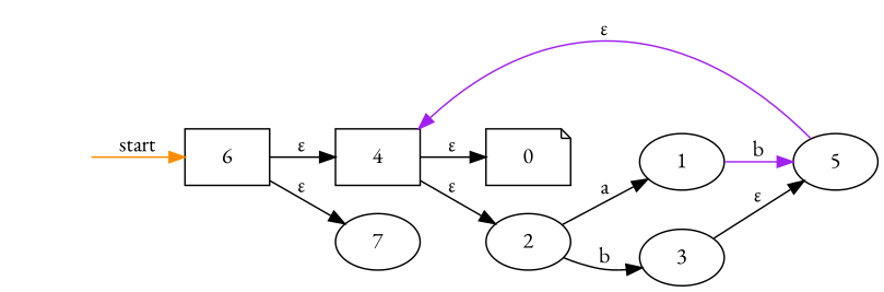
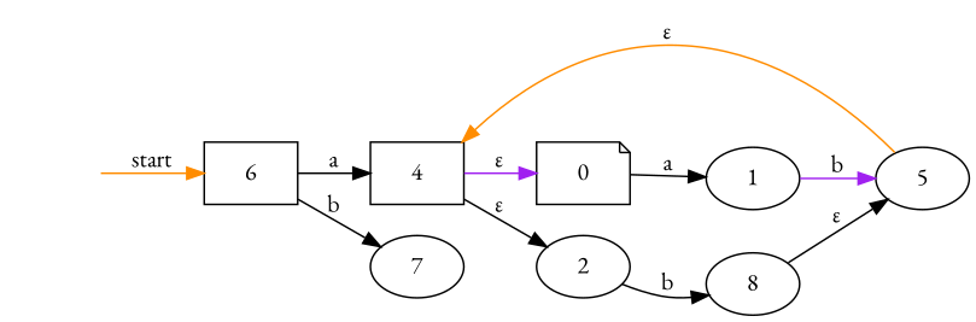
  digraph {
    fontname="EB Garamond"
    rankdir=LR
    node [fontname="EB Garamond" shape=ellipse]
    edge [color=black fontname="EB Garamond"]
    empty [color=white fontcolor=white shape=none style=invisible]
    n2 [label=6 shape=box]
    n3 [label=4 shape=box]
    n4 [label=7]
    n5 [label=0 shape=note]
    n6 [label=1]
    n7 [label=5]
    n8 [label=2]
-   n9 [label=3]
+   n9 [label=8]
    empty -> n2 [color=darkorange label=start]
-   n2 -> n3 [label="ɛ" weight=2]
-   n2 -> n4 [label="ɛ"]
-   n3 -> n5 [label="ɛ"]
+   n2 -> n3 [label=a weight=2]
+   n2 -> n4 [label=b]
+   n3 -> n5 [color=purple label="ɛ"]
    n3 -> n8 [label="ɛ"]
-   n8 -> n6 [label=a]
+   n5 -> n6 [label=a]
    n6 -> n7 [color=purple label=b]
-   n7 -> n3 [color=purple headport=ne label="ɛ" tailport=nw]
+   n7 -> n3 [color=darkorange headport=ne label="ɛ" tailport=nw]
    n8 -> n9 [label=b]
    n9 -> n7 [label="ɛ"]
  }
